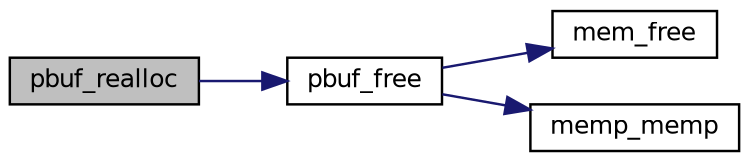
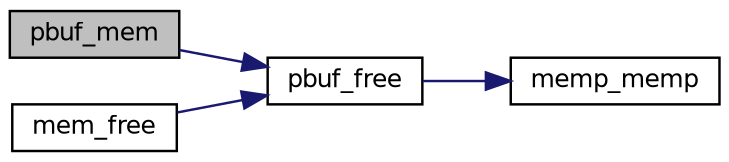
  digraph {
    rankdir=LR
    node [color=black fillcolor=white fontname=Helvetica fontsize=10 shape=record style=filled]
    edge [color=midnightblue fontname=Helvetica fontsize=10 labelfontname=Helvetica labelfontsize=10 style=solid]
-   n1 [fillcolor=grey75 fontcolor=black height=0.2 label=pbuf_realloc width=0.4]
+   n1 [fillcolor=grey75 fontcolor=black height=0.2 label=pbuf_mem width=0.4]
    n2 [height=0.2 label=pbuf_free width=0.4]
    n3 [height=0.2 label=mem_free width=0.4]
    n4 [height=0.2 label=memp_memp width=0.4]
    n1 -> n2
-   n2 -> n3
+   n3 -> n2
    n2 -> n4
  }
